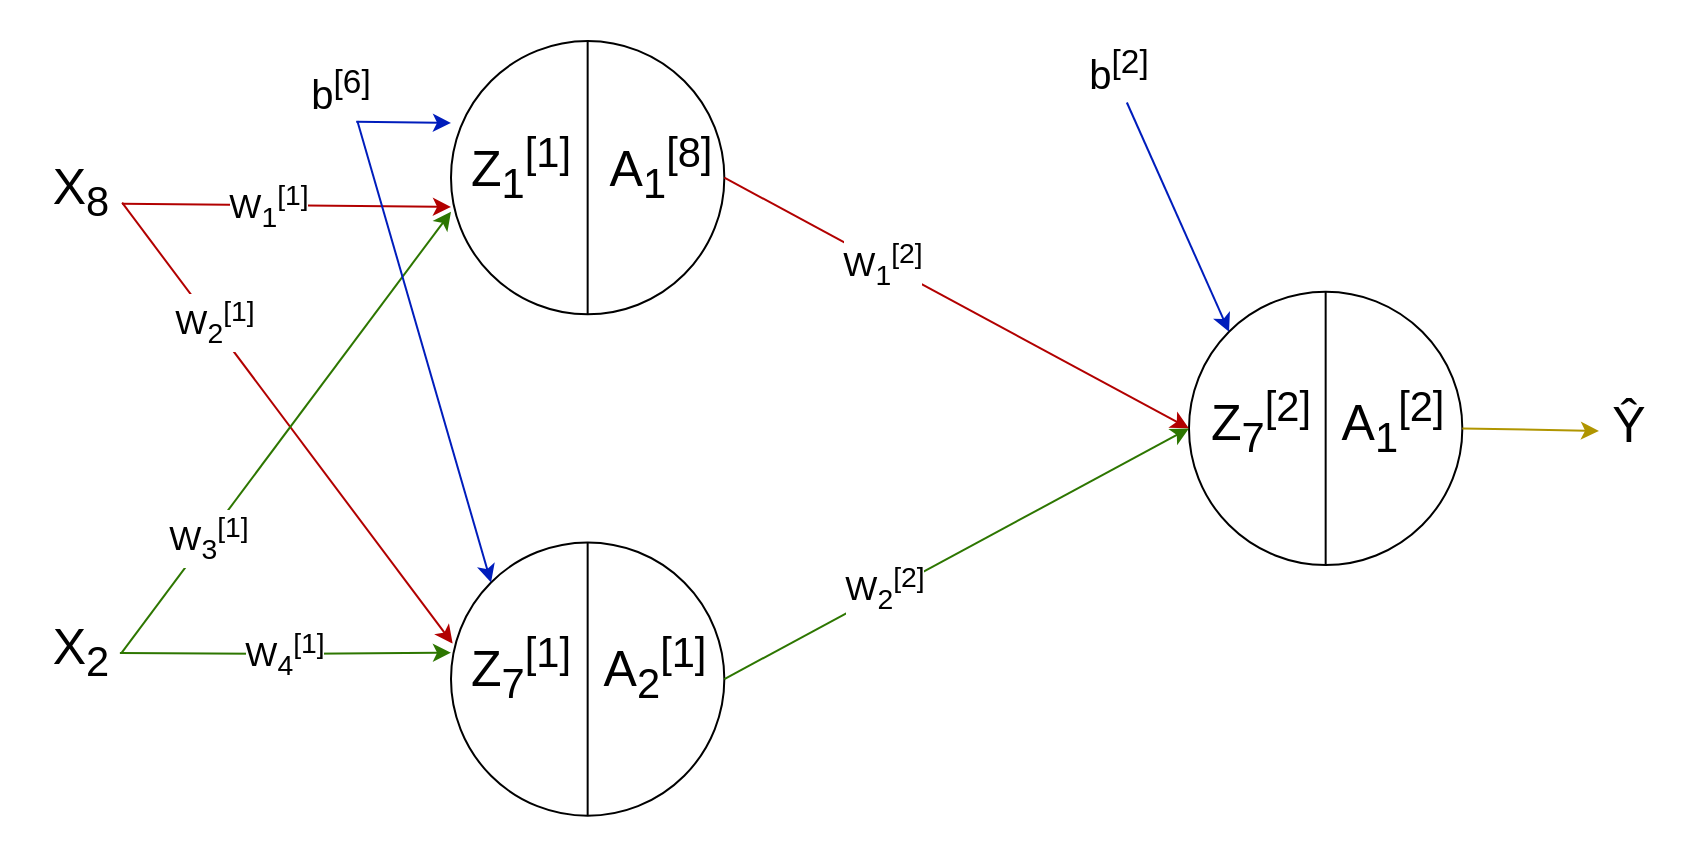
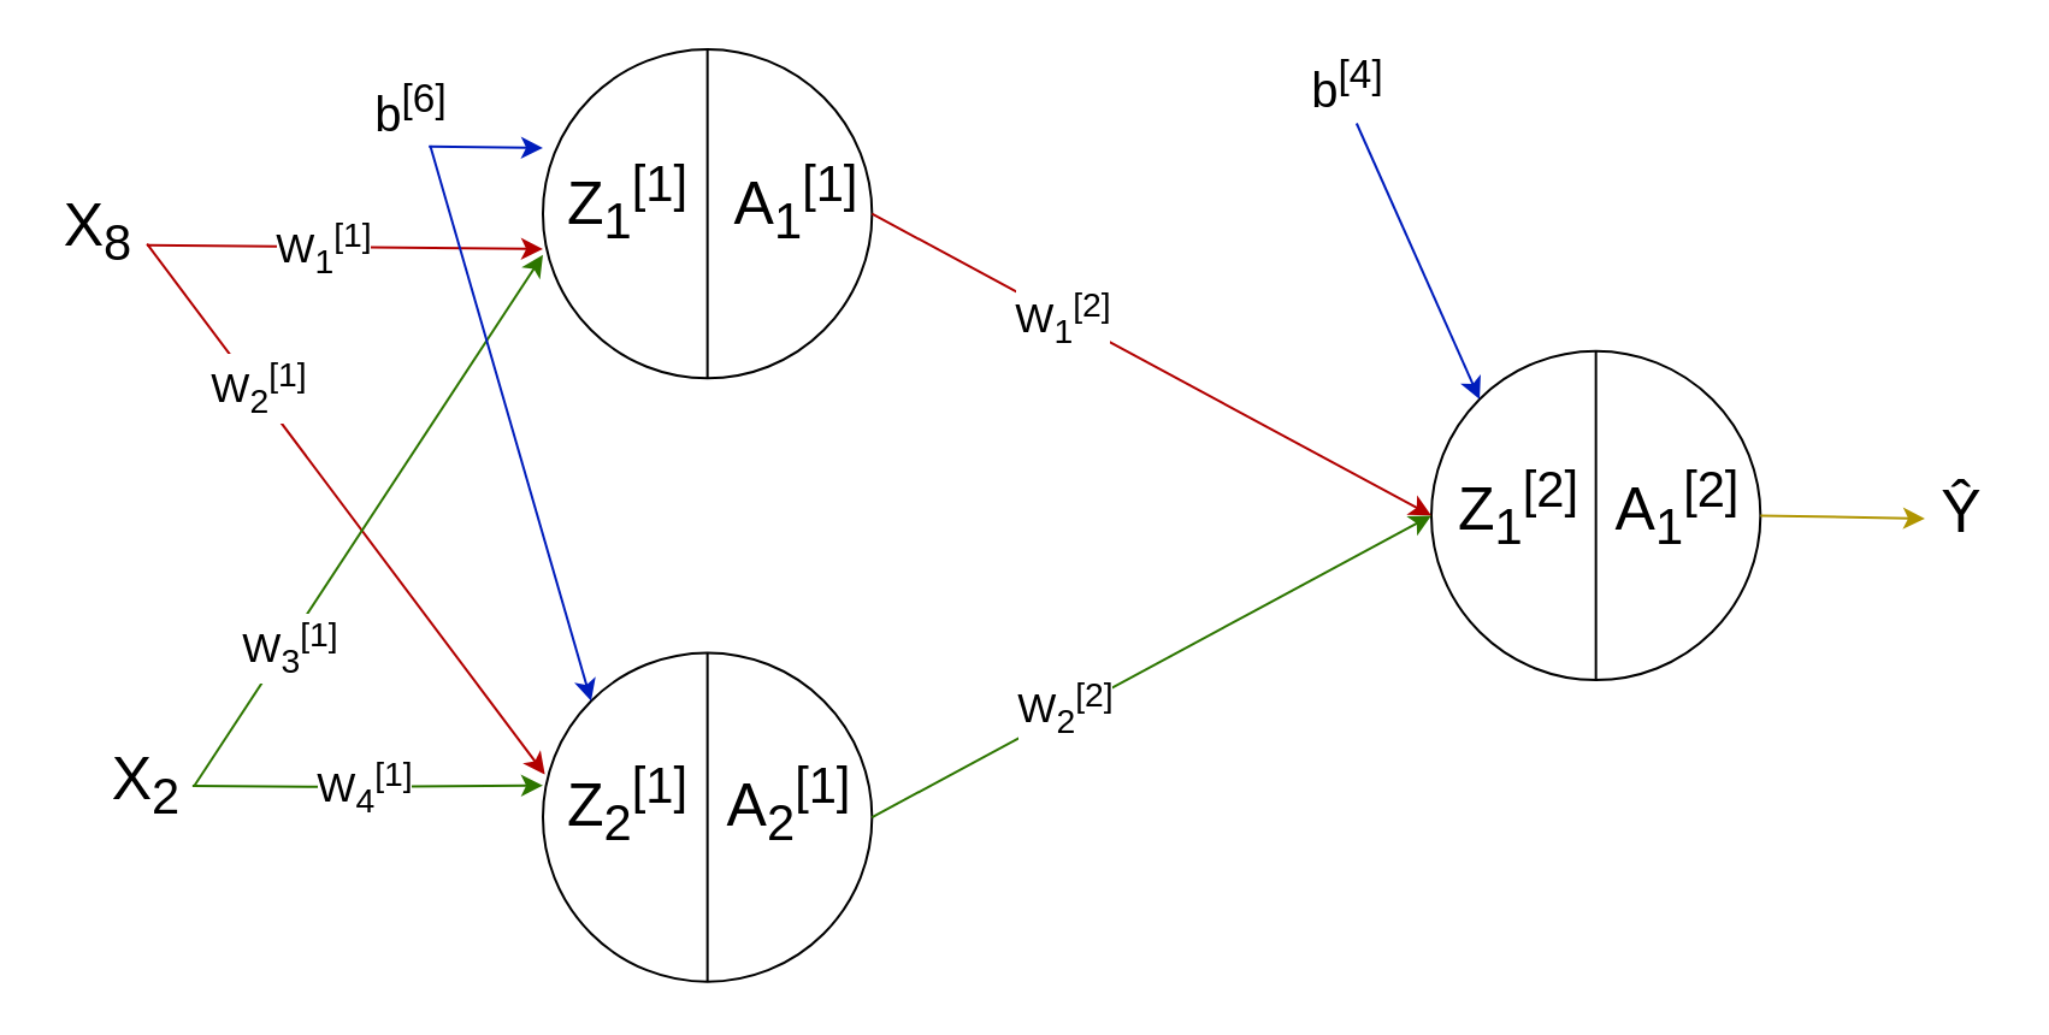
  <mxCell id="0" />
  <mxCell id="1" parent="0" />
  <mxCell id="2" value="" style="ellipse;whiteSpace=wrap;html=1;aspect=fixed;" parent="1" vertex="1"><mxGeometry x="225" y="20" width="136.667" height="136.667" as="geometry" /></mxCell>
  <mxCell id="3" value="" style="ellipse;whiteSpace=wrap;html=1;aspect=fixed;" parent="1" vertex="1"><mxGeometry x="225" y="270.714" width="136.667" height="136.667" as="geometry" /></mxCell>
  <mxCell id="4" value="" style="ellipse;whiteSpace=wrap;html=1;aspect=fixed;" parent="1" vertex="1"><mxGeometry x="594" y="145.357" width="136.667" height="136.667" as="geometry" /></mxCell>
  <mxCell id="5" value="" style="endArrow=classic;html=1;exitX=1;exitY=0.5;exitDx=0;exitDy=0;entryX=0;entryY=0.5;entryDx=0;entryDy=0;fillColor=#e51400;strokeColor=#B20000;" parent="1" source="2" target="4" edge="1"><mxGeometry width="50" height="50" relative="1" as="geometry"><mxPoint x="416.333" y="138.393" as="sourcePoint" /><mxPoint x="484.667" y="68.75" as="targetPoint" /></mxGeometry></mxCell>
  <mxCell id="6" value="&lt;span style=&quot;font-size: 17px&quot;&gt;W&lt;sub&gt;1&lt;/sub&gt;&lt;sup&gt;[2]&lt;/sup&gt;&lt;/span&gt;" style="edgeLabel;html=1;align=center;verticalAlign=middle;resizable=0;points=[];" parent="5" vertex="1" connectable="0"><mxGeometry x="-0.315" relative="1" as="geometry"><mxPoint as="offset" /></mxGeometry></mxCell>
  <mxCell id="7" value="" style="endArrow=classic;html=1;entryX=0;entryY=0.5;entryDx=0;entryDy=0;exitX=1;exitY=0.5;exitDx=0;exitDy=0;fillColor=#60a917;strokeColor=#2D7600;" parent="1" source="3" target="4" edge="1"><mxGeometry width="50" height="50" relative="1" as="geometry"><mxPoint x="389" y="312.5" as="sourcePoint" /><mxPoint x="580.333" y="368.214" as="targetPoint" /></mxGeometry></mxCell>
  <mxCell id="8" value="&lt;span style=&quot;font-size: 17px&quot;&gt;W&lt;sub&gt;2&lt;/sub&gt;&lt;sup&gt;[2]&lt;/sup&gt;&lt;/span&gt;" style="edgeLabel;html=1;align=center;verticalAlign=middle;resizable=0;points=[];" parent="7" vertex="1" connectable="0"><mxGeometry x="-0.336" y="2" relative="1" as="geometry"><mxPoint x="3" y="-1.66" as="offset" /></mxGeometry></mxCell>
  <mxCell id="9" value="" style="endArrow=classic;html=1;exitX=1;exitY=0.5;exitDx=0;exitDy=0;fillColor=#e3c800;strokeColor=#B09500;" parent="1" source="4" edge="1"><mxGeometry width="50" height="50" relative="1" as="geometry"><mxPoint x="717" y="215" as="sourcePoint" /><mxPoint x="799" y="215" as="targetPoint" /></mxGeometry></mxCell>
  <mxCell id="10" value="" style="endArrow=classic;html=1;exitX=1.014;exitY=0.714;exitDx=0;exitDy=0;exitPerimeter=0;fillColor=#e51400;strokeColor=#B20000;" parent="1" source="14" edge="1"><mxGeometry width="50" height="50" relative="1" as="geometry"><mxPoint x="129.333" y="102.986" as="sourcePoint" /><mxPoint x="225" y="102.986" as="targetPoint" /></mxGeometry></mxCell>
  <mxCell id="11" value="&lt;span style=&quot;font-size: 17px&quot;&gt;W&lt;sub&gt;1&lt;/sub&gt;&lt;sup&gt;[1]&lt;/sup&gt;&lt;/span&gt;" style="edgeLabel;html=1;align=center;verticalAlign=middle;resizable=0;points=[];" parent="10" vertex="1" connectable="0"><mxGeometry x="-0.136" relative="1" as="geometry"><mxPoint x="2.41" y="0.42" as="offset" /></mxGeometry></mxCell>
  <mxCell id="12" value="" style="endArrow=classic;html=1;exitX=0.986;exitY=0.533;exitDx=0;exitDy=0;exitPerimeter=0;fillColor=#60a917;strokeColor=#2D7600;" parent="1" source="15" edge="1"><mxGeometry width="50" height="50" relative="1" as="geometry"><mxPoint x="129.333" y="325.844" as="sourcePoint" /><mxPoint x="225" y="325.844" as="targetPoint" /><Array as="points"><mxPoint x="143" y="326.429" /></Array></mxGeometry></mxCell>
  <mxCell id="13" value="&lt;span style=&quot;font-size: 17px&quot;&gt;W&lt;sub&gt;4&lt;/sub&gt;&lt;sup&gt;[1]&lt;/sup&gt;&lt;/span&gt;" style="edgeLabel;html=1;align=center;verticalAlign=middle;resizable=0;points=[];" parent="12" vertex="1" connectable="0"><mxGeometry x="0.177" relative="1" as="geometry"><mxPoint x="-14.83" y="0.1" as="offset" /></mxGeometry></mxCell>
  <mxCell id="14" value="&lt;font style=&quot;font-size: 25px&quot;&gt;X&lt;sub&gt;8&lt;/sub&gt;&lt;/font&gt;" style="text;html=1;align=center;verticalAlign=middle;resizable=0;points=[];autosize=1;" parent="1" vertex="1"><mxGeometry x="20" y="79.999" width="40" height="30" as="geometry" /></mxCell>
- <mxCell id="15" value="&lt;font style=&quot;font-size: 25px&quot;&gt;X&lt;sub&gt;2&lt;/sub&gt;&lt;/font&gt;" style="text;html=1;align=center;verticalAlign=middle;resizable=0;points=[];autosize=1;" parent="1" vertex="1"><mxGeometry x="20" y="309.996" width="40" height="30" as="geometry" /></mxCell>
+ <mxCell id="15" value="&lt;font style=&quot;font-size: 25px&quot;&gt;X&lt;sub&gt;2&lt;/sub&gt;&lt;/font&gt;" style="text;html=1;align=center;verticalAlign=middle;resizable=0;points=[];autosize=1;" parent="1" vertex="1"><mxGeometry x="40" y="309.996" width="40" height="30" as="geometry" /></mxCell>
  <mxCell id="16" value="" style="endArrow=classic;html=1;exitX=1.014;exitY=0.695;exitDx=0;exitDy=0;exitPerimeter=0;fillColor=#e51400;strokeColor=#B20000;entryX=0.006;entryY=0.37;entryDx=0;entryDy=0;entryPerimeter=0;" parent="1" source="14" edge="1" target="3"><mxGeometry width="50" height="50" relative="1" as="geometry"><mxPoint x="129.333" y="167.643" as="sourcePoint" /><mxPoint x="223" y="321" as="targetPoint" /></mxGeometry></mxCell>
  <mxCell id="17" value="&lt;span style=&quot;font-size: 17px&quot;&gt;W&lt;sub&gt;2&lt;/sub&gt;&lt;sup&gt;[1]&lt;/sup&gt;&lt;/span&gt;" style="edgeLabel;html=1;align=center;verticalAlign=middle;resizable=0;points=[];" parent="16" vertex="1" connectable="0"><mxGeometry x="-0.454" y="1" relative="1" as="geometry"><mxPoint as="offset" /></mxGeometry></mxCell>
  <mxCell id="18" value="" style="endArrow=classic;html=1;entryX=0;entryY=0.625;entryDx=0;entryDy=0;entryPerimeter=0;fillColor=#60a917;strokeColor=#2D7600;exitX=1.007;exitY=0.53;exitDx=0;exitDy=0;exitPerimeter=0;" parent="1" target="2" edge="1" source="15"><mxGeometry width="50" height="50" relative="1" as="geometry"><mxPoint y="328" as="sourcePoint" x="70" /><mxPoint x="225" y="103.571" as="targetPoint" /></mxGeometry></mxCell>
  <mxCell id="19" value="&lt;span style=&quot;font-size: 17px&quot;&gt;W&lt;sub&gt;3&lt;/sub&gt;&lt;sup&gt;[1]&lt;/sup&gt;&lt;/span&gt;" style="edgeLabel;html=1;align=center;verticalAlign=middle;resizable=0;points=[];" parent="18" vertex="1" connectable="0"><mxGeometry x="-0.503" y="1" relative="1" as="geometry"><mxPoint x="3.48" y="-2.15" as="offset" /></mxGeometry></mxCell>
  <mxCell id="20" value="&lt;font style=&quot;font-size: 20px&quot;&gt;&lt;font style=&quot;font-size: 20px&quot;&gt;b&lt;/font&gt;&lt;font style=&quot;font-size: 20px&quot;&gt;&lt;sup&gt;[6]&lt;/sup&gt;&lt;/font&gt;&lt;/font&gt;" style="text;html=1;align=center;verticalAlign=middle;resizable=0;points=[];autosize=1;" parent="1" vertex="1"><mxGeometry x="144.833" y="30" width="50" height="30" as="geometry" /></mxCell>
  <mxCell id="21" value="" style="endArrow=classic;html=1;entryX=0;entryY=0.3;entryDx=0;entryDy=0;exitX=0.656;exitY=1.012;exitDx=0;exitDy=0;exitPerimeter=0;fillColor=#0050ef;strokeColor=#001DBC;entryPerimeter=0;" parent="1" source="20" target="2" edge="1"><mxGeometry width="50" height="50" relative="1" as="geometry"><mxPoint x="225" y="6.071" as="sourcePoint" /><mxPoint x="320.667" y="6.071" as="targetPoint" /></mxGeometry></mxCell>
  <mxCell id="22" value="" style="endArrow=classic;html=1;entryX=0;entryY=0;entryDx=0;entryDy=0;exitX=0.667;exitY=1;exitDx=0;exitDy=0;exitPerimeter=0;fillColor=#0050ef;strokeColor=#001DBC;" parent="1" source="20" target="3" edge="1"><mxGeometry width="50" height="50" relative="1" as="geometry"><mxPoint x="170.333" y="61.786" as="sourcePoint" /><mxPoint x="320.667" y="214.721" as="targetPoint" /></mxGeometry></mxCell>
- <mxCell id="23" value="&lt;font style=&quot;font-size: 20px&quot;&gt;&lt;font style=&quot;font-size: 20px&quot;&gt;b&lt;/font&gt;&lt;font style=&quot;font-size: 20px&quot;&gt;&lt;sup&gt;[2]&lt;/sup&gt;&lt;/font&gt;&lt;/font&gt;" style="text;html=1;align=center;verticalAlign=middle;resizable=0;points=[];autosize=1;" parent="1" vertex="1"><mxGeometry x="534.333" y="20" width="50" height="30" as="geometry" /></mxCell>
+ <mxCell id="23" value="&lt;font style=&quot;font-size: 20px&quot;&gt;&lt;font style=&quot;font-size: 20px&quot;&gt;b&lt;/font&gt;&lt;font style=&quot;font-size: 20px&quot;&gt;&lt;sup&gt;[4]&lt;/sup&gt;&lt;/font&gt;&lt;/font&gt;" style="text;html=1;align=center;verticalAlign=middle;resizable=0;points=[];autosize=1;" parent="1" vertex="1"><mxGeometry x="534.333" y="20" width="50" height="30" as="geometry" /></mxCell>
  <mxCell id="24" value="" style="endArrow=classic;html=1;entryX=0;entryY=0;entryDx=0;entryDy=0;fillColor=#0050ef;strokeColor=#001DBC;exitX=0.572;exitY=1.025;exitDx=0;exitDy=0;exitPerimeter=0;" parent="1" source="23" target="4" edge="1"><mxGeometry width="50" height="50" relative="1" as="geometry"><mxPoint x="580.333" y="47.857" as="sourcePoint" /><mxPoint x="652.815" y="63.841" as="targetPoint" /></mxGeometry></mxCell>
  <mxCell id="25" value="" style="endArrow=none;html=1;entryX=0.5;entryY=0;entryDx=0;entryDy=0;exitX=0.5;exitY=1;exitDx=0;exitDy=0;" parent="1" source="2" target="2" edge="1"><mxGeometry width="50" height="50" relative="1" as="geometry"><mxPoint x="416.333" y="242.857" as="sourcePoint" /><mxPoint x="484.667" y="173.214" as="targetPoint" /></mxGeometry></mxCell>
  <mxCell id="26" value="" style="endArrow=none;html=1;entryX=0.5;entryY=0;entryDx=0;entryDy=0;exitX=0.5;exitY=1;exitDx=0;exitDy=0;" parent="1" source="3" edge="1"><mxGeometry width="50" height="50" relative="1" as="geometry"><mxPoint x="293.333" y="382.143" as="sourcePoint" /><mxPoint x="293.333" y="270.714" as="targetPoint" /></mxGeometry></mxCell>
  <mxCell id="27" value="" style="endArrow=none;html=1;entryX=0.5;entryY=0;entryDx=0;entryDy=0;exitX=0.5;exitY=1;exitDx=0;exitDy=0;" parent="1" source="4" target="4" edge="1"><mxGeometry width="50" height="50" relative="1" as="geometry"><mxPoint x="661.759" y="270.714" as="sourcePoint" /><mxPoint x="661.759" y="159.286" as="targetPoint" /></mxGeometry></mxCell>
- <mxCell id="28" value="&lt;span style=&quot;font-size: 25px&quot;&gt;A&lt;sub&gt;1&lt;/sub&gt;&lt;sup&gt;[8]&lt;/sup&gt;&lt;/span&gt;" style="text;html=1;align=center;verticalAlign=middle;resizable=0;points=[];autosize=1;" parent="1" vertex="1"><mxGeometry x="295" y="68.75" width="70" height="30" as="geometry" /></mxCell>
- <mxCell id="29" value="&lt;span style=&quot;font-size: 25px&quot;&gt;Z&lt;sub&gt;7&lt;/sub&gt;&lt;sup&gt;[1]&lt;/sup&gt;&lt;/span&gt;" style="text;html=1;align=center;verticalAlign=middle;resizable=0;points=[];autosize=1;" parent="1" vertex="1"><mxGeometry x="224.997" y="319.464" width="70" height="30" as="geometry" /></mxCell>
+ <mxCell id="28" value="&lt;span style=&quot;font-size: 25px&quot;&gt;A&lt;sub&gt;1&lt;/sub&gt;&lt;sup&gt;[1]&lt;/sup&gt;&lt;/span&gt;" style="text;html=1;align=center;verticalAlign=middle;resizable=0;points=[];autosize=1;" parent="1" vertex="1"><mxGeometry x="295" y="68.75" width="70" height="30" as="geometry" /></mxCell>
+ <mxCell id="29" value="&lt;span style=&quot;font-size: 25px&quot;&gt;Z&lt;sub&gt;2&lt;/sub&gt;&lt;sup&gt;[1]&lt;/sup&gt;&lt;/span&gt;" style="text;html=1;align=center;verticalAlign=middle;resizable=0;points=[];autosize=1;" parent="1" vertex="1"><mxGeometry x="224.997" y="319.464" width="70" height="30" as="geometry" /></mxCell>
  <mxCell id="30" value="&lt;span style=&quot;font-size: 25px&quot;&gt;A&lt;sub&gt;2&lt;/sub&gt;&lt;sup&gt;[1]&lt;/sup&gt;&lt;/span&gt;" style="text;html=1;align=center;verticalAlign=middle;resizable=0;points=[];autosize=1;" parent="1" vertex="1"><mxGeometry x="291.5" y="319.464" width="70" height="30" as="geometry" /></mxCell>
- <mxCell id="31" value="&lt;font style=&quot;font-size: 25px&quot;&gt;Z&lt;sub&gt;7&lt;/sub&gt;&lt;sup&gt;[2]&lt;/sup&gt;&lt;/font&gt;&lt;sup style=&quot;font-size: 15px&quot;&gt;&lt;br&gt;&lt;/sup&gt;" style="text;html=1;align=center;verticalAlign=middle;resizable=0;points=[];autosize=1;" parent="1" vertex="1"><mxGeometry x="594.997" y="196.067" width="70" height="30" as="geometry" /></mxCell>
+ <mxCell id="31" value="&lt;font style=&quot;font-size: 25px&quot;&gt;Z&lt;sub&gt;1&lt;/sub&gt;&lt;sup&gt;[2]&lt;/sup&gt;&lt;/font&gt;&lt;sup style=&quot;font-size: 15px&quot;&gt;&lt;br&gt;&lt;/sup&gt;" style="text;html=1;align=center;verticalAlign=middle;resizable=0;points=[];autosize=1;" parent="1" vertex="1"><mxGeometry x="594.997" y="196.067" width="70" height="30" as="geometry" /></mxCell>
  <mxCell id="32" value="&lt;span style=&quot;font-size: 25px&quot;&gt;A&lt;sub&gt;1&lt;/sub&gt;&lt;sup&gt;[2]&lt;/sup&gt;&lt;/span&gt;" style="text;html=1;align=center;verticalAlign=middle;resizable=0;points=[];autosize=1;" parent="1" vertex="1"><mxGeometry x="660.663" y="196.067" width="70" height="30" as="geometry" /></mxCell>
  <mxCell id="33" value="&lt;font style=&quot;font-size: 25px&quot;&gt;Z&lt;sub&gt;1&lt;/sub&gt;&lt;sup&gt;[1]&lt;/sup&gt;&lt;/font&gt;" style="text;html=1;align=center;verticalAlign=middle;resizable=0;points=[];autosize=1;" parent="1" vertex="1"><mxGeometry x="224.997" y="68.75" width="70" height="30" as="geometry" /></mxCell>
  <mxCell id="34" value="&lt;font style=&quot;font-size: 25px&quot;&gt;Ŷ&lt;/font&gt;" style="text;html=1;align=center;verticalAlign=middle;resizable=0;points=[];autosize=1;" parent="1" vertex="1"><mxGeometry x="799" y="201.071" width="30" height="20" as="geometry" /></mxCell>
